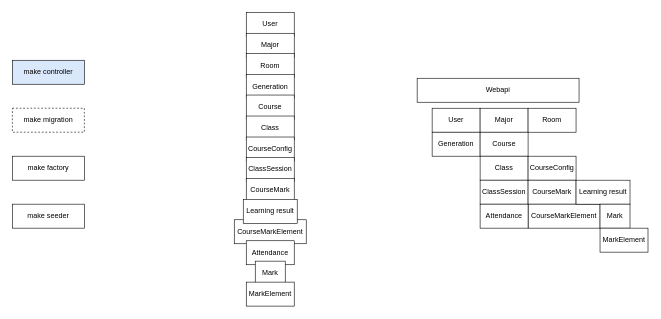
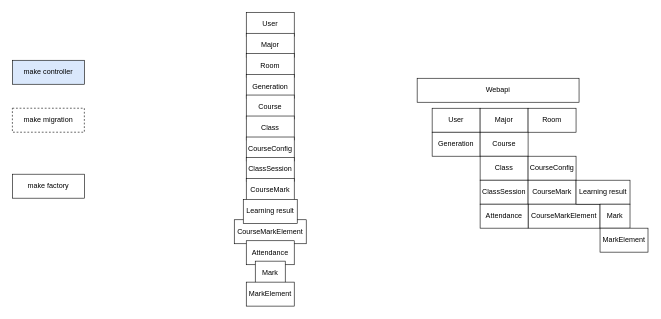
  <mxCell id="0" />
  <mxCell id="1" parent="0" />
  <mxCell id="2" value="Webapi" style="rounded=0;whiteSpace=wrap;html=1;" parent="1" vertex="1"><mxGeometry x="695" y="130" width="270" height="40" as="geometry" /></mxCell>
  <mxCell id="3" value="User" style="rounded=0;whiteSpace=wrap;html=1;" parent="1" vertex="1"><mxGeometry y="180" width="80" height="40" as="geometry" x="720" /></mxCell>
  <mxCell id="4" value="Major" style="rounded=0;whiteSpace=wrap;html=1;" parent="1" vertex="1"><mxGeometry x="800" y="180" width="80" height="40" as="geometry" /></mxCell>
  <mxCell id="5" value="Room" style="rounded=0;whiteSpace=wrap;html=1;" parent="1" vertex="1"><mxGeometry x="880" y="180" width="80" height="40" as="geometry" /></mxCell>
  <mxCell id="6" value="Generation" style="rounded=0;whiteSpace=wrap;html=1;" parent="1" vertex="1"><mxGeometry y="220" width="80" height="40" as="geometry" x="720" /></mxCell>
  <mxCell id="7" value="Course" style="rounded=0;whiteSpace=wrap;html=1;" parent="1" vertex="1"><mxGeometry x="800" y="220" width="80" height="40" as="geometry" /></mxCell>
  <mxCell id="8" value="Class" style="rounded=0;whiteSpace=wrap;html=1;" parent="1" vertex="1"><mxGeometry x="800" y="260" width="80" height="40" as="geometry" /></mxCell>
  <mxCell id="9" value="CourseConfig" style="rounded=0;whiteSpace=wrap;html=1;" parent="1" vertex="1"><mxGeometry x="880" y="260" width="80" height="40" as="geometry" /></mxCell>
  <mxCell id="10" value="ClassSession" style="rounded=0;whiteSpace=wrap;html=1;" parent="1" vertex="1"><mxGeometry x="800" y="300" width="80" height="40" as="geometry" /></mxCell>
  <mxCell id="11" value="CourseMark" style="rounded=0;whiteSpace=wrap;html=1;" parent="1" vertex="1"><mxGeometry x="880" y="300" width="80" height="40" as="geometry" /></mxCell>
  <mxCell id="12" value="CourseMarkElement" style="rounded=0;whiteSpace=wrap;html=1;" parent="1" vertex="1"><mxGeometry x="880" y="340" width="120" height="40" as="geometry" /></mxCell>
  <mxCell id="13" value="Attendance" style="rounded=0;whiteSpace=wrap;html=1;" parent="1" vertex="1"><mxGeometry x="800" y="340" width="80" height="40" as="geometry" /></mxCell>
  <mxCell id="14" style="edgeStyle=orthogonalEdgeStyle;rounded=0;orthogonalLoop=1;jettySize=auto;html=1;exitX=0.5;exitY=1;exitDx=0;exitDy=0;" parent="1" source="13" target="13" edge="1"><mxGeometry relative="1" as="geometry" /></mxCell>
  <mxCell id="15" value="Learning result" style="rounded=0;whiteSpace=wrap;html=1;" parent="1" vertex="1"><mxGeometry x="960" y="300" width="90" height="40" as="geometry" /></mxCell>
  <mxCell id="16" value="Mark" style="rounded=0;whiteSpace=wrap;html=1;" parent="1" vertex="1"><mxGeometry x="1000" y="340" width="50" height="40" as="geometry" /></mxCell>
  <mxCell id="17" value="MarkElement" style="rounded=0;whiteSpace=wrap;html=1;" parent="1" vertex="1"><mxGeometry x="1000" y="380" width="80" height="40" as="geometry" /></mxCell>
  <mxCell id="18" value="User" style="rounded=0;whiteSpace=wrap;html=1;" parent="1" vertex="1"><mxGeometry x="410" width="80" height="40" as="geometry" y="20" /></mxCell>
  <mxCell id="19" value="Major" style="rounded=0;whiteSpace=wrap;html=1;" parent="1" vertex="1"><mxGeometry x="410" y="55" width="80" height="40" as="geometry" /></mxCell>
  <mxCell id="20" value="Room" style="rounded=0;whiteSpace=wrap;html=1;" parent="1" vertex="1"><mxGeometry x="410" y="89" width="80" height="40" as="geometry" /></mxCell>
  <mxCell id="21" value="Generation" style="rounded=0;whiteSpace=wrap;html=1;" parent="1" vertex="1"><mxGeometry x="410" y="124" width="80" height="40" as="geometry" /></mxCell>
  <mxCell id="22" value="Course" style="rounded=0;whiteSpace=wrap;html=1;" parent="1" vertex="1"><mxGeometry x="410" y="158" width="80" height="40" as="geometry" /></mxCell>
  <mxCell id="23" value="Class" style="rounded=0;whiteSpace=wrap;html=1;" parent="1" vertex="1"><mxGeometry x="410" y="193" width="80" height="40" as="geometry" /></mxCell>
  <mxCell id="24" value="CourseConfig" style="rounded=0;whiteSpace=wrap;html=1;" parent="1" vertex="1"><mxGeometry x="410" y="228" width="80" height="40" as="geometry" /></mxCell>
  <mxCell id="25" value="ClassSession" style="rounded=0;whiteSpace=wrap;html=1;" parent="1" vertex="1"><mxGeometry x="410" y="262" width="80" height="40" as="geometry" /></mxCell>
  <mxCell id="26" value="CourseMark" style="rounded=0;whiteSpace=wrap;html=1;" parent="1" vertex="1"><mxGeometry x="410" y="297" width="80" height="40" as="geometry" /></mxCell>
  <mxCell id="27" value="CourseMarkElement" style="rounded=0;whiteSpace=wrap;html=1;" parent="1" vertex="1"><mxGeometry x="390" y="366" width="120" height="40" as="geometry" /></mxCell>
  <mxCell id="28" value="Attendance" style="rounded=0;whiteSpace=wrap;html=1;" parent="1" vertex="1"><mxGeometry x="410" y="401" width="80" height="40" as="geometry" /></mxCell>
  <mxCell id="29" style="edgeStyle=orthogonalEdgeStyle;rounded=0;orthogonalLoop=1;jettySize=auto;html=1;exitX=0.5;exitY=1;exitDx=0;exitDy=0;" parent="1" source="28" target="28" edge="1"><mxGeometry relative="1" as="geometry" /></mxCell>
  <mxCell id="30" value="Learning result" style="rounded=0;whiteSpace=wrap;html=1;" parent="1" vertex="1"><mxGeometry x="405" y="332" width="90" height="40" as="geometry" /></mxCell>
  <mxCell id="31" value="Mark" style="rounded=0;whiteSpace=wrap;html=1;" parent="1" vertex="1"><mxGeometry x="425" y="435" width="50" height="40" as="geometry" /></mxCell>
  <mxCell id="32" value="MarkElement" style="rounded=0;whiteSpace=wrap;html=1;" parent="1" vertex="1"><mxGeometry x="410" y="470" width="80" height="40" as="geometry" /></mxCell>
  <mxCell id="33" value="make controller" style="rounded=0;whiteSpace=wrap;html=1;fillColor=#dae8fc;" vertex="1" parent="1"><mxGeometry x="20" y="100" width="120" height="40" as="geometry" /></mxCell>
  <mxCell id="34" value="make migration" style="rounded=0;whiteSpace=wrap;html=1;dashed=1;" vertex="1" parent="1"><mxGeometry x="20" y="180" width="120" height="40" as="geometry" /></mxCell>
- <mxCell id="35" value="make factory" style="rounded=0;whiteSpace=wrap;html=1;" vertex="1" parent="1"><mxGeometry x="20" y="260" width="120" height="40" as="geometry" /></mxCell>
- <mxCell id="36" value="make seeder" style="rounded=0;whiteSpace=wrap;html=1;" vertex="1" parent="1"><mxGeometry x="20" y="340" width="120" height="40" as="geometry" /></mxCell>
+ <mxCell id="35" value="make factory" style="rounded=0;whiteSpace=wrap;html=1;" vertex="1" parent="1"><mxGeometry x="20" y="290" width="120" height="40" as="geometry" /></mxCell>
